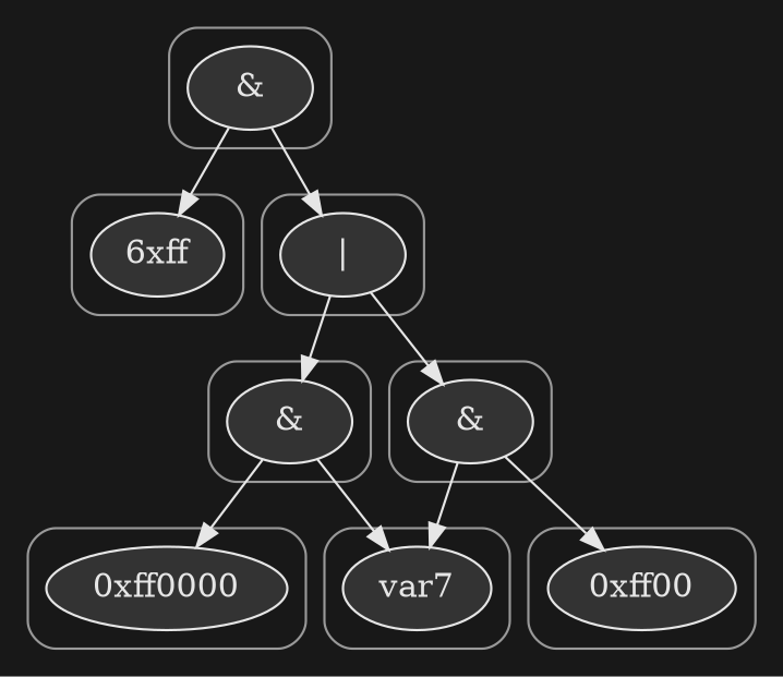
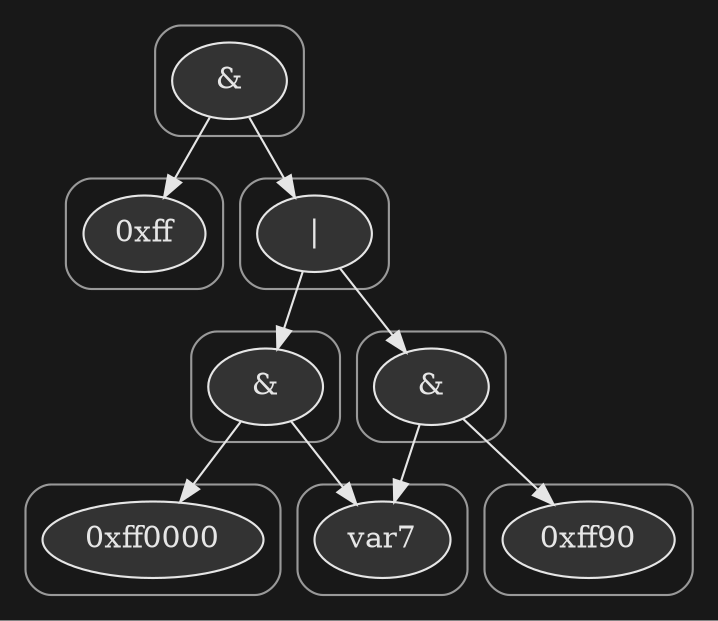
  digraph {
    bgcolor="#181818"
    compound=true
    rankdir=TB
    node [color="#e6e6e6" fillcolor="#333333" fontcolor="#e6e6e6" style=filled]
    edge [color="#e6e6e6" fontcolor="#e6e6e6"]
-   n1 [label="0xff00"]
+   n1 [label="0xff90"]
    n2 [label="&"]
-   n3 [label="6xff"]
+   n3 [label="0xff"]
    n4 [label="&"]
    n5 [label="|"]
    n6 [label="&"]
    n7 [label=var7]
    n8 [label="0xff0000"]
    subgraph cluster_1 {
      color=gray60
      style=rounded
      n1
    }
    subgraph cluster_2 {
      color=gray60
      style=rounded
      n2
    }
    subgraph cluster_3 {
      color=gray60
      style=rounded
      n3
    }
    subgraph cluster_4 {
      color=gray60
      style=rounded
      n4
    }
    subgraph cluster_5 {
      color=gray60
      style=rounded
      n5
    }
    subgraph cluster_6 {
      color=gray60
      style=rounded
      n6
    }
    subgraph cluster_7 {
      color=gray60
      style=rounded
      n7
    }
    subgraph cluster_8 {
      color=gray60
      style=rounded
      n8
    }
    n2 -> n7
    n2 -> n8
    n4 -> n1
    n4 -> n7
    n5 -> n2
    n5 -> n4
    n6 -> n3
    n6 -> n5
  }
